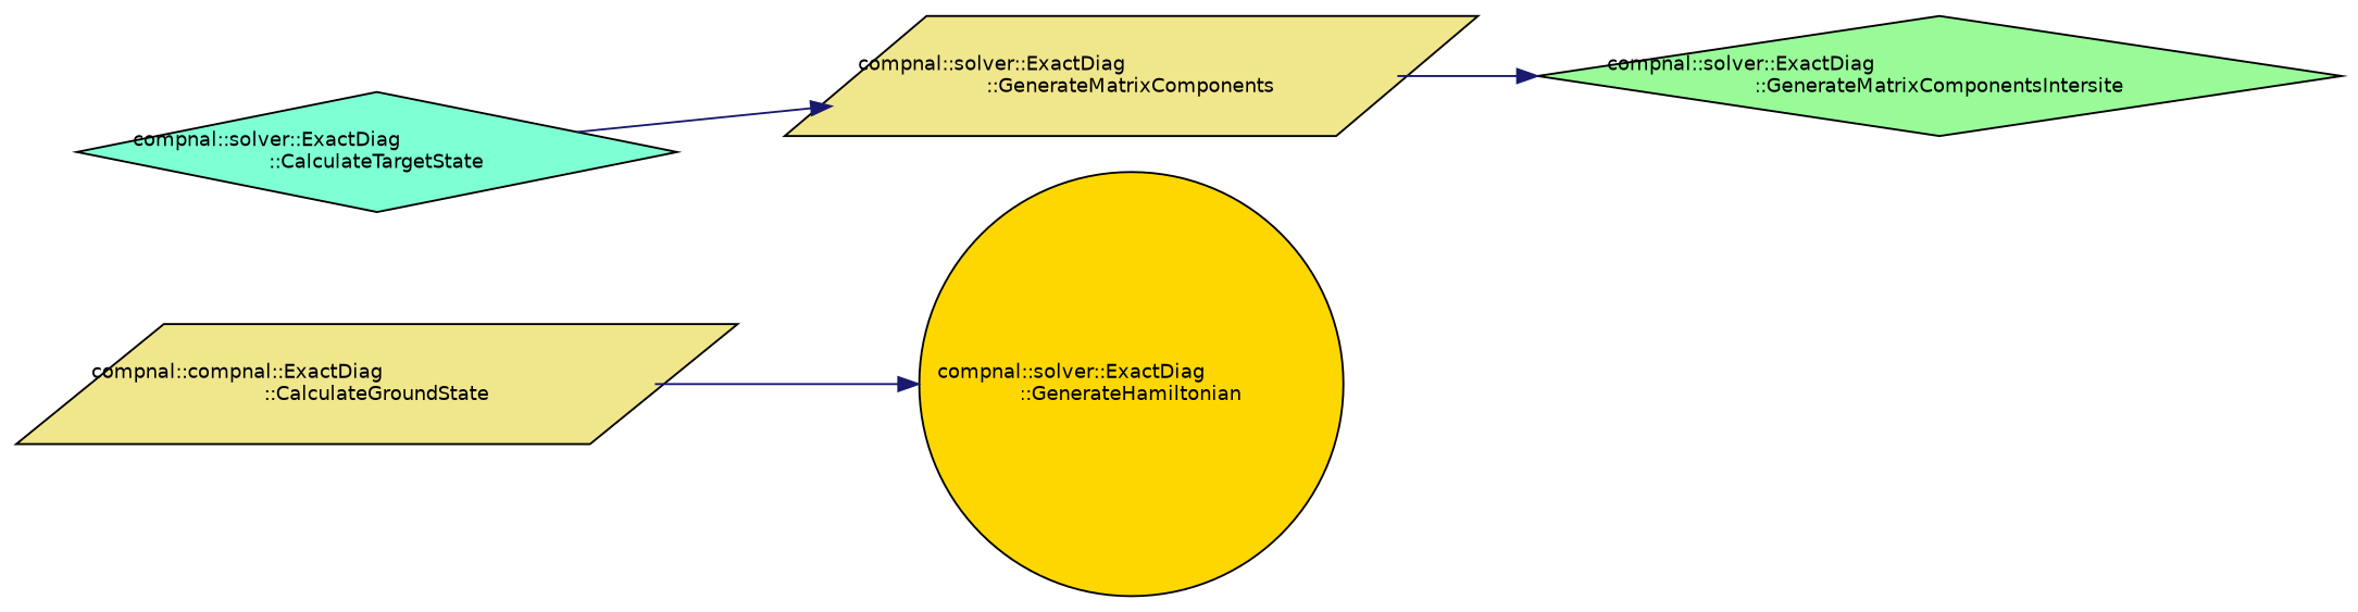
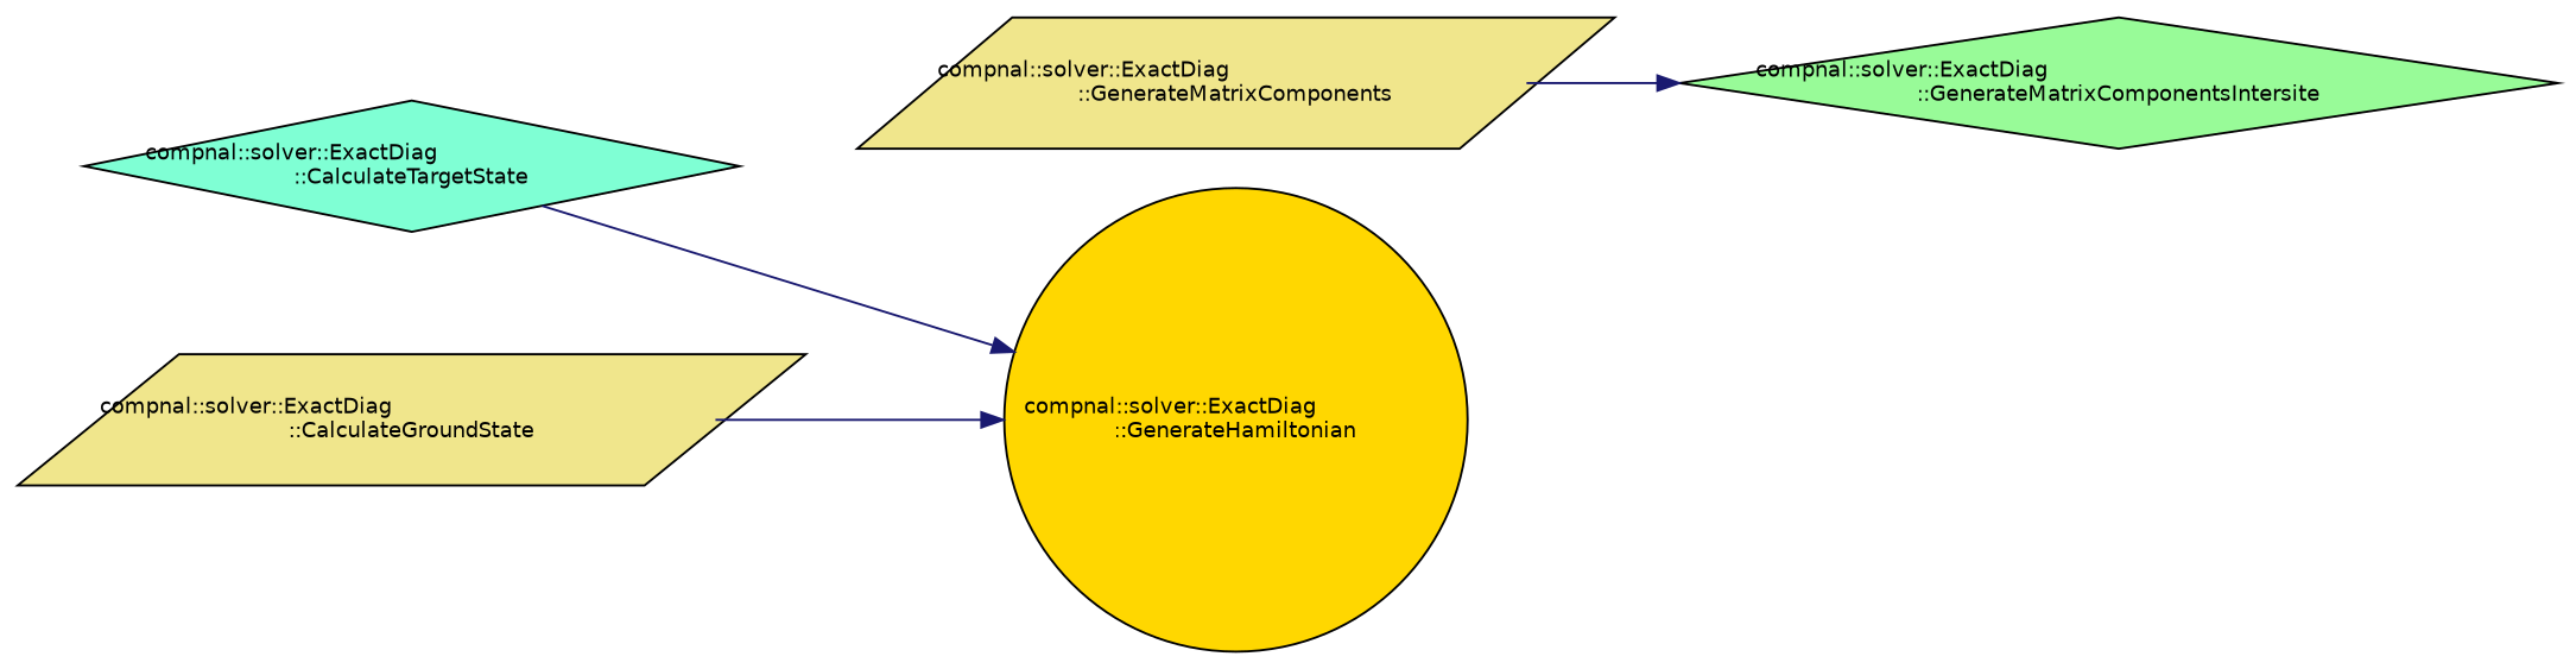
  digraph {
    rankdir=RL
    node [color=black fillcolor=khaki fontname=Helvetica fontsize=10 shape=diamond style=filled]
    edge [color=midnightblue dir=back fontname=Helvetica fontsize=10 labelfontname=Helvetica labelfontsize=10 style=solid]
    n1 [fillcolor=palegreen fontcolor=black height=0.2 label="compnal::solver::ExactDiag\l::GenerateMatrixComponentsIntersite" width=0.4]
    n2 [height=0.2 label="compnal::solver::ExactDiag\l::GenerateMatrixComponents" shape=parallelogram width=0.4]
    n3 [fillcolor=gold height=0.2 label="compnal::solver::ExactDiag\l::GenerateHamiltonian" shape=circle width=0.4]
-   n4 [height=0.2 label="compnal::compnal::ExactDiag\l::CalculateGroundState" shape=parallelogram width=0.4]
+   n4 [height=0.2 label="compnal::solver::ExactDiag\l::CalculateGroundState" shape=parallelogram width=0.4]
    n5 [fillcolor=aquamarine height=0.2 label="compnal::solver::ExactDiag\l::CalculateTargetState" width=0.4]
    n1 -> n2
    n3 -> n4
-   n2 -> n5
+   n3 -> n5
  }
